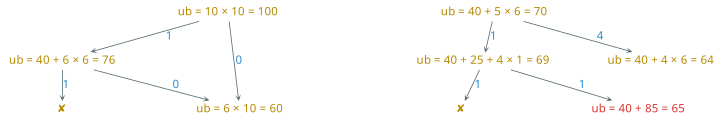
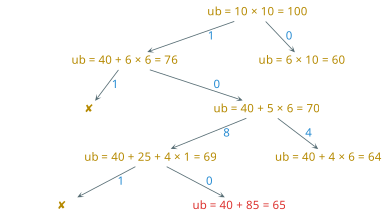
  digraph {
    nodesep=1
    rankdir=TB
    ranksep=0.3
    node [color="#586e75" fixedsize=true fontcolor="#b58900" fontname=LXGWWenKai fontsize=14 shape=plaintext]
    edge [arrowhead=vee arrowsize=0.4 color="#586e75" fontcolor="#268bd2" fontname=LXGWWenKai fontsize=14]
    n1 [height=0.3 label="ub = 10 × 10 = 100" width=2]
    "ub = 40 + 6 × 6 = 76" [height=0.3 width=2]
    "ub = 6 × 10 = 60" [height=0.3 width=2]
    n4 [height=0.3 label="✘" width=2]
    "ub = 40 + 5 × 6 = 70" [height=0.3 width=2]
    "ub = 40 + 25 + 4 × 1 = 69" [height=0.3 width=2]
    "ub = 40 + 4 × 6 = 64" [height=0.3 width=2]
    n8 [height=0.3 label="✘" width=2]
    n9 [fontcolor="#dc322f" height=0.3 label="ub = 40 + 85 = 65" width=2]
    n1 -> "ub = 40 + 6 × 6 = 76" [label=1]
    n1 -> "ub = 6 × 10 = 60" [label=0]
    "ub = 40 + 6 × 6 = 76" -> n4 [label=1]
-   "ub = 40 + 6 × 6 = 76" -> "ub = 6 × 10 = 60" [label=0]
-   "ub = 40 + 5 × 6 = 70" -> "ub = 40 + 25 + 4 × 1 = 69" [label=1]
+   "ub = 40 + 6 × 6 = 76" -> "ub = 40 + 5 × 6 = 70" [label=0]
+   "ub = 40 + 5 × 6 = 70" -> "ub = 40 + 25 + 4 × 1 = 69" [label=8]
    "ub = 40 + 5 × 6 = 70" -> "ub = 40 + 4 × 6 = 64" [label=4]
    "ub = 40 + 25 + 4 × 1 = 69" -> n8 [label=1]
-   "ub = 40 + 25 + 4 × 1 = 69" -> n9 [label=1]
+   "ub = 40 + 25 + 4 × 1 = 69" -> n9 [label=0]
  }
